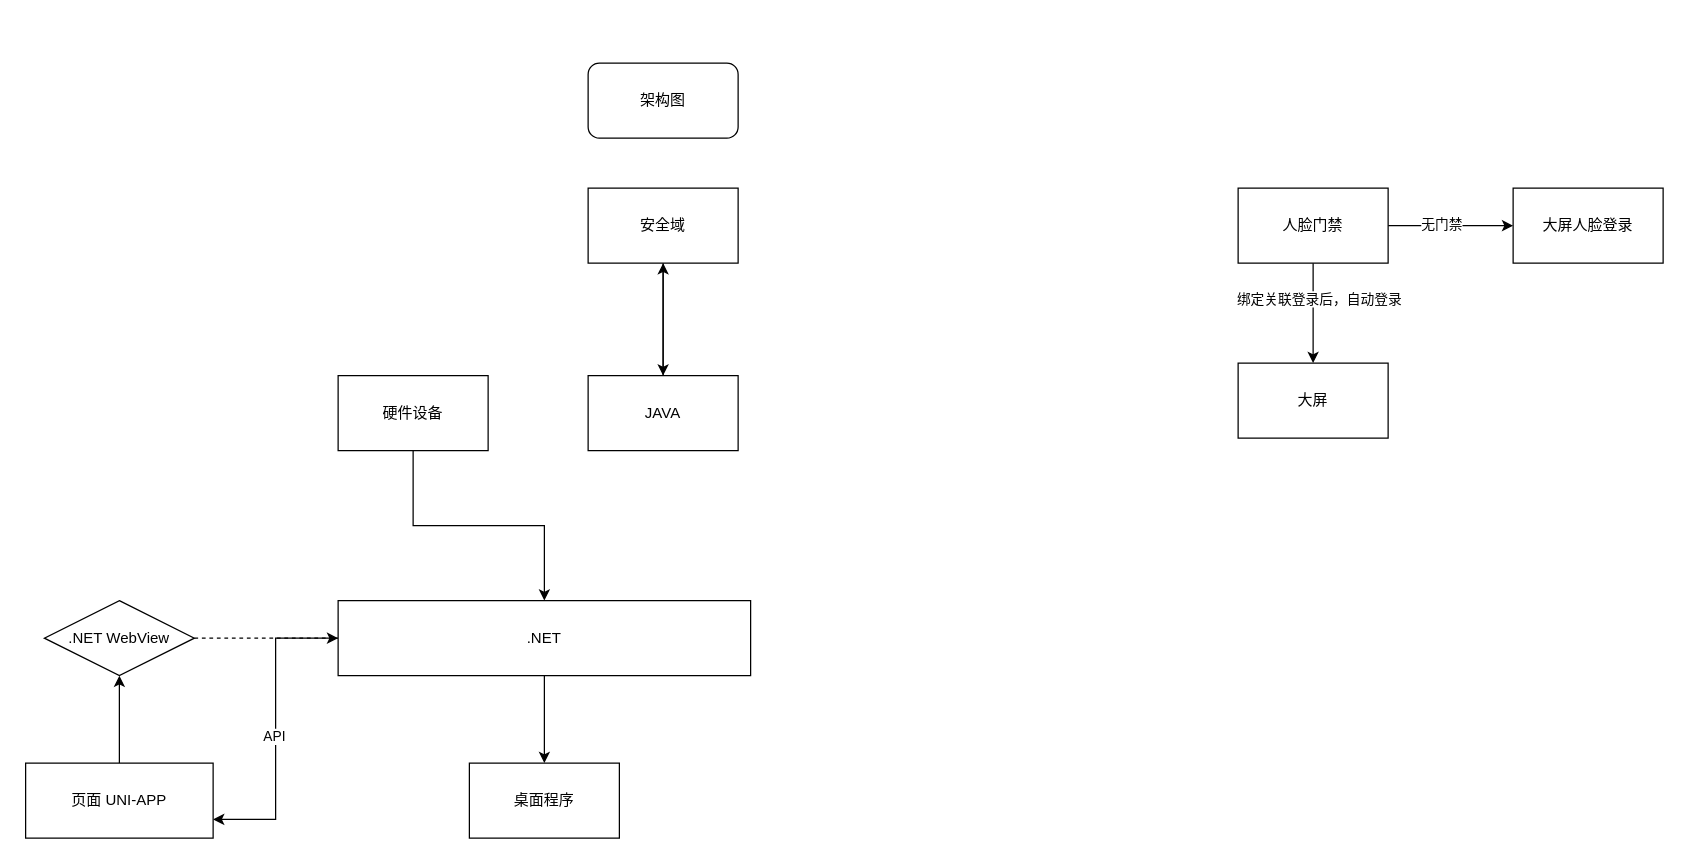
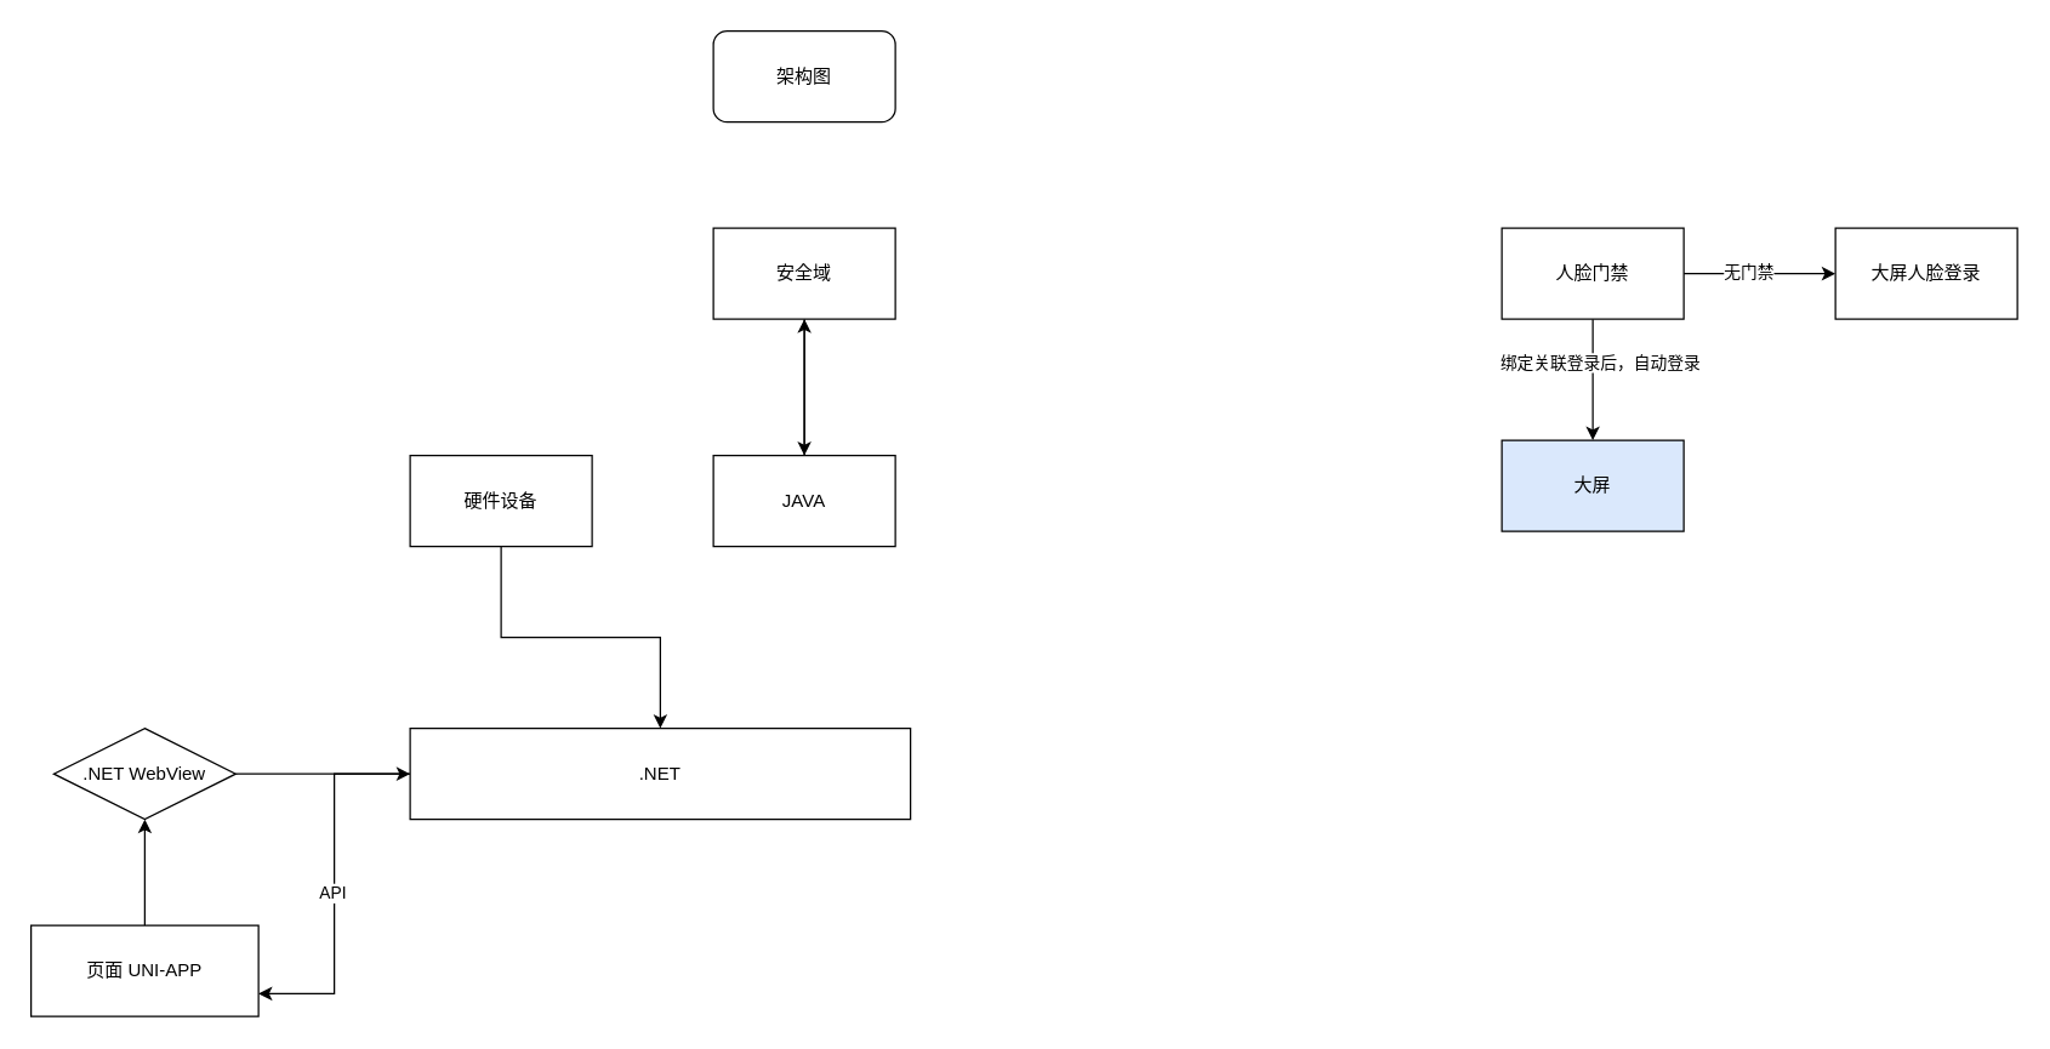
  <mxCell id="0" />
  <mxCell id="1" parent="0" />
- <mxCell id="2" value="架构图" style="rounded=1;whiteSpace=wrap;html=1;" vertex="1" parent="1"><mxGeometry x="470" y="50" width="120" height="60" as="geometry" /></mxCell>
+ <mxCell id="2" value="架构图" style="rounded=1;whiteSpace=wrap;html=1;" vertex="1" parent="1"><mxGeometry x="470" y="20" width="120" height="60" as="geometry" /></mxCell>
  <mxCell id="3" style="edgeStyle=orthogonalEdgeStyle;rounded=0;orthogonalLoop=1;jettySize=auto;html=1;" edge="1" parent="1" source="4" target="8"><mxGeometry relative="1" as="geometry" /></mxCell>
  <mxCell id="4" value="硬件设备" style="rounded=0;whiteSpace=wrap;html=1;" vertex="1" parent="1"><mxGeometry x="270" y="300" width="120" height="60" as="geometry" /></mxCell>
- <mxCell id="5" style="edgeStyle=orthogonalEdgeStyle;rounded=0;orthogonalLoop=1;jettySize=auto;html=1;" edge="1" parent="1" source="8" target="17"><mxGeometry relative="1" as="geometry"><mxPoint x="430" y="620" as="targetPoint" /></mxGeometry></mxCell>
  <mxCell id="6" style="edgeStyle=orthogonalEdgeStyle;rounded=0;orthogonalLoop=1;jettySize=auto;html=1;entryX=1;entryY=0.75;entryDx=0;entryDy=0;" edge="1" parent="1" source="8" target="12"><mxGeometry relative="1" as="geometry" /></mxCell>
  <mxCell id="7" value="API" style="edgeLabel;html=1;align=center;verticalAlign=middle;resizable=0;points=[];" vertex="1" connectable="0" parent="6"><mxGeometry x="0.048" y="-2" relative="1" as="geometry"><mxPoint as="offset" /></mxGeometry></mxCell>
  <mxCell id="8" value=".NET" style="rounded=0;whiteSpace=wrap;html=1;" vertex="1" parent="1"><mxGeometry x="270" y="480" width="330" height="60" as="geometry" /></mxCell>
  <mxCell id="9" style="edgeStyle=orthogonalEdgeStyle;rounded=0;orthogonalLoop=1;jettySize=auto;html=1;entryX=0.5;entryY=1;entryDx=0;entryDy=0;" edge="1" parent="1" source="10" target="16"><mxGeometry relative="1" as="geometry" /></mxCell>
  <mxCell id="10" value="JAVA" style="rounded=0;whiteSpace=wrap;html=1;" vertex="1" parent="1"><mxGeometry x="470" y="300" width="120" height="60" as="geometry" /></mxCell>
  <mxCell id="11" style="edgeStyle=orthogonalEdgeStyle;rounded=0;orthogonalLoop=1;jettySize=auto;html=1;entryX=0.5;entryY=1;entryDx=0;entryDy=0;" edge="1" parent="1" source="12" target="14"><mxGeometry relative="1" as="geometry" /></mxCell>
  <mxCell id="12" value="页面 UNI-APP" style="rounded=0;whiteSpace=wrap;html=1;" vertex="1" parent="1"><mxGeometry x="20" y="610" width="150" height="60" as="geometry" /></mxCell>
- <mxCell id="13" style="edgeStyle=orthogonalEdgeStyle;rounded=0;orthogonalLoop=1;jettySize=auto;html=1;dashed=1;" edge="1" parent="1" source="14" target="8"><mxGeometry relative="1" as="geometry" /></mxCell>
+ <mxCell id="13" style="edgeStyle=orthogonalEdgeStyle;rounded=0;orthogonalLoop=1;jettySize=auto;html=1;" edge="1" parent="1" source="14" target="8"><mxGeometry relative="1" as="geometry" /></mxCell>
  <mxCell id="14" value=".NET WebView" style="rhombus;whiteSpace=wrap;html=1;" vertex="1" parent="1"><mxGeometry x="35" y="480" width="120" height="60" as="geometry" /></mxCell>
  <mxCell id="15" style="edgeStyle=orthogonalEdgeStyle;rounded=0;orthogonalLoop=1;jettySize=auto;html=1;" edge="1" parent="1" source="16" target="10"><mxGeometry relative="1" as="geometry" /></mxCell>
  <mxCell id="16" value="安全域" style="rounded=0;whiteSpace=wrap;html=1;" vertex="1" parent="1"><mxGeometry x="470" y="150" width="120" height="60" as="geometry" /></mxCell>
- <mxCell id="17" value="桌面程序" style="rounded=0;whiteSpace=wrap;html=1;" vertex="1" parent="1"><mxGeometry x="375" y="610" width="120" height="60" as="geometry" /></mxCell>
  <mxCell id="18" style="edgeStyle=orthogonalEdgeStyle;rounded=0;orthogonalLoop=1;jettySize=auto;html=1;" edge="1" parent="1" source="22" target="23"><mxGeometry relative="1" as="geometry"><mxPoint x="1050" y="290" as="targetPoint" /></mxGeometry></mxCell>
  <mxCell id="19" value="绑定关联登录后，自动登录" style="edgeLabel;html=1;align=center;verticalAlign=middle;resizable=0;points=[];" vertex="1" connectable="0" parent="18"><mxGeometry x="-0.308" y="4" relative="1" as="geometry"><mxPoint as="offset" /></mxGeometry></mxCell>
  <mxCell id="20" style="edgeStyle=orthogonalEdgeStyle;rounded=0;orthogonalLoop=1;jettySize=auto;html=1;entryX=0;entryY=0.5;entryDx=0;entryDy=0;" edge="1" parent="1" source="22" target="24"><mxGeometry relative="1" as="geometry"><mxPoint x="1240" y="180" as="targetPoint" /></mxGeometry></mxCell>
  <mxCell id="21" value="无门禁" style="edgeLabel;html=1;align=center;verticalAlign=middle;resizable=0;points=[];" vertex="1" connectable="0" parent="20"><mxGeometry x="-0.155" y="2" relative="1" as="geometry"><mxPoint as="offset" /></mxGeometry></mxCell>
  <mxCell id="22" value="人脸门禁" style="rounded=0;whiteSpace=wrap;html=1;" vertex="1" parent="1"><mxGeometry x="990" y="150" width="120" height="60" as="geometry" /></mxCell>
- <mxCell id="23" value="大屏" style="rounded=0;whiteSpace=wrap;html=1;" vertex="1" parent="1"><mxGeometry x="990" y="290" width="120" height="60" as="geometry" /></mxCell>
+ <mxCell id="23" value="大屏" style="rounded=0;whiteSpace=wrap;html=1;fillColor=#dae8fc;" vertex="1" parent="1"><mxGeometry x="990" y="290" width="120" height="60" as="geometry" /></mxCell>
  <mxCell id="24" value="大屏人脸登录" style="rounded=0;whiteSpace=wrap;html=1;" vertex="1" parent="1"><mxGeometry x="1210" y="150" width="120" height="60" as="geometry" /></mxCell>
